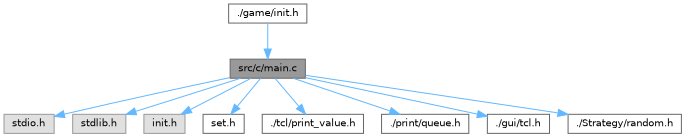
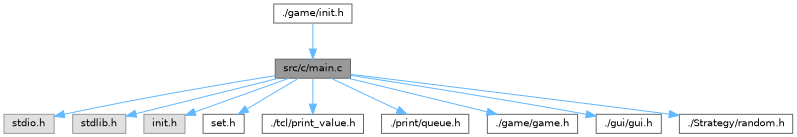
  digraph {
    node [color=grey40 fillcolor=white fontname=Helvetica fontsize=10 shape=box style=filled]
    edge [color=steelblue1 fontname=Helvetica fontsize=10 labelfontname=Helvetica labelfontsize=10 style=solid]
    n1 [color=gray40 fillcolor=grey60 fontcolor=black height=0.2 label="src/c/main.c" width=0.4]
    n2 [color=grey60 fillcolor="#E0E0E0" height=0.2 label="stdio.h" width=0.4]
    n3 [color=grey60 fillcolor="#E0E0E0" height=0.2 label="stdlib.h" width=0.4]
    n4 [color=grey60 fillcolor="#E0E0E0" height=0.2 label="init.h" width=0.4]
    n5 [height=0.2 label="set.h" width=0.4]
    n6 [height=0.2 label="./tcl/print_value.h" width=0.4]
    n7 [height=0.2 label="./print/queue.h" width=0.4]
-   n9 [height=0.2 label="./gui/tcl.h" width=0.4]
+   n8 [height=0.2 label="./game/game.h" width=0.4]
+   n9 [height=0.2 label="./gui/gui.h" width=0.4]
    n10 [height=0.2 label="./Strategy/random.h" width=0.4]
    n11 [height=0.2 label="./game/init.h" width=0.4]
    n1 -> n2
    n1 -> n3
    n1 -> n4
    n1 -> n5
    n1 -> n6
    n1 -> n7
+   n1 -> n8
    n1 -> n9
    n1 -> n10
    n11 -> n1
  }
